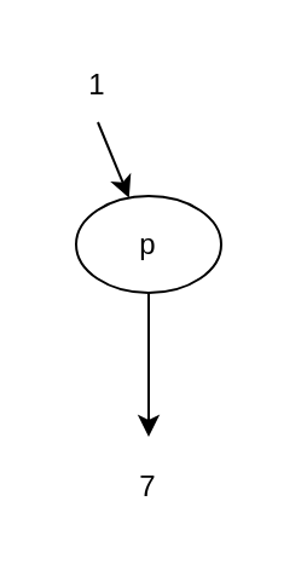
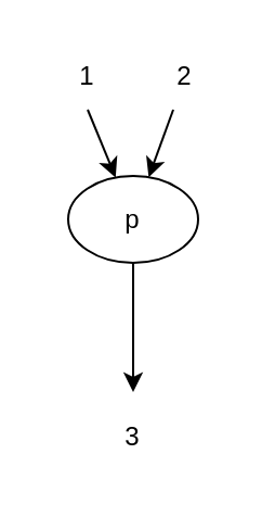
  <mxCell id="0" />
  <mxCell id="1" parent="0" />
  <mxCell id="2" value="p" style="ellipse;whiteSpace=wrap;html=1;" vertex="1" parent="1"><mxGeometry x="31" y="80.5" width="60" height="40" as="geometry" /></mxCell>
  <mxCell id="3" value="" style="endArrow=classic;html=1;rounded=0;startArrow=none;" edge="1" parent="1" target="2"><mxGeometry width="50" height="50" relative="1" as="geometry"><mxPoint x="40" y="50" as="sourcePoint" /><mxPoint x="170" y="370" as="targetPoint" /></mxGeometry></mxCell>
  <mxCell id="4" value="1" style="text;html=1;strokeColor=none;fillColor=none;align=center;verticalAlign=middle;whiteSpace=wrap;rounded=0;" vertex="1" parent="1"><mxGeometry x="20" y="20" width="40" height="30" as="geometry" /></mxCell>
+ <mxCell id="5" value="2" style="text;html=1;strokeColor=none;fillColor=none;align=center;verticalAlign=middle;whiteSpace=wrap;rounded=0;" vertex="1" parent="1"><mxGeometry x="65" y="20" width="40" height="30" as="geometry" /></mxCell>
  <mxCell id="6" value="" style="endArrow=classic;html=1;rounded=0;" edge="1" parent="1" source="2"><mxGeometry width="50" height="50" relative="1" as="geometry"><mxPoint x="36.776" y="284.884" as="sourcePoint" /><mxPoint x="61" y="180" as="targetPoint" /></mxGeometry></mxCell>
- <mxCell id="7" value="7" style="text;html=1;strokeColor=none;fillColor=none;align=center;verticalAlign=middle;whiteSpace=wrap;rounded=0;" vertex="1" parent="1"><mxGeometry x="41" y="185.5" width="40" height="30" as="geometry" /></mxCell>
+ <mxCell id="7" value="3" style="text;html=1;strokeColor=none;fillColor=none;align=center;verticalAlign=middle;whiteSpace=wrap;rounded=0;" vertex="1" parent="1"><mxGeometry x="41" y="185.5" width="40" height="30" as="geometry" /></mxCell>
+ <mxCell id="8" value="" style="endArrow=classic;html=1;rounded=0;startArrow=none;" edge="1" parent="1" source="5" target="2"><mxGeometry width="50" height="50" relative="1" as="geometry"><mxPoint x="115" y="50" as="sourcePoint" /><mxPoint x="115" y="90" as="targetPoint" /><Array as="points" /></mxGeometry></mxCell>
